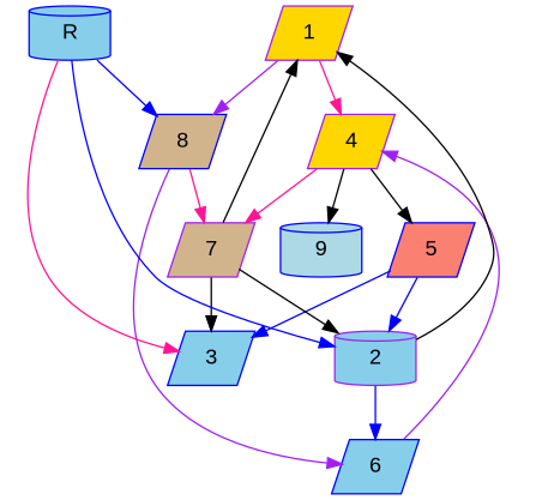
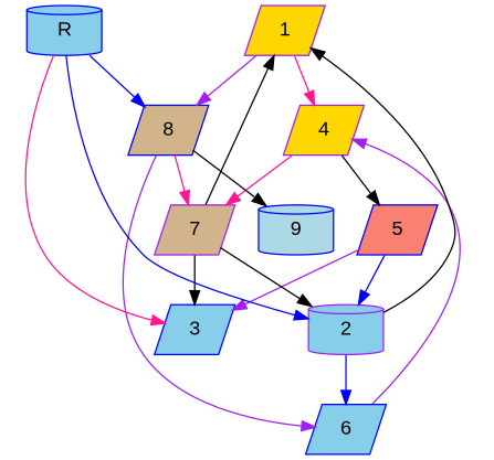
  digraph {
    fontname="Liberation Sans"
    node [color=blue fillcolor=skyblue fontname="Liberation Sans" shape=parallelogram style=filled]
    edge [color=black fontname="Liberation Sans"]
    1 [color=purple fillcolor=gold]
    4 [color=purple fillcolor=gold]
    8 [fillcolor=tan]
    5 [fillcolor=salmon]
    7 [color=purple fillcolor=tan]
    9 [fillcolor=lightblue shape=cylinder]
    6
    2 [color=purple shape=cylinder]
    3
    R [shape=cylinder]
    1 -> 4 [color=deeppink]
    1 -> 8 [color=purple]
    4 -> 5
    4 -> 7 [color=deeppink]
-   4 -> 9
+   8 -> 9
    8 -> 7 [color=deeppink]
    8 -> 6 [color=purple]
    5 -> 2 [color=blue]
-   5 -> 3 [color=blue]
+   5 -> 3 [color=purple]
    7 -> 1
    7 -> 2
    7 -> 3
    6 -> 4 [color=purple]
    2 -> 1
    2 -> 6 [color=blue]
    R -> 8 [color=blue]
    R -> 2 [color=blue]
    R -> 3 [color=deeppink]
  }
